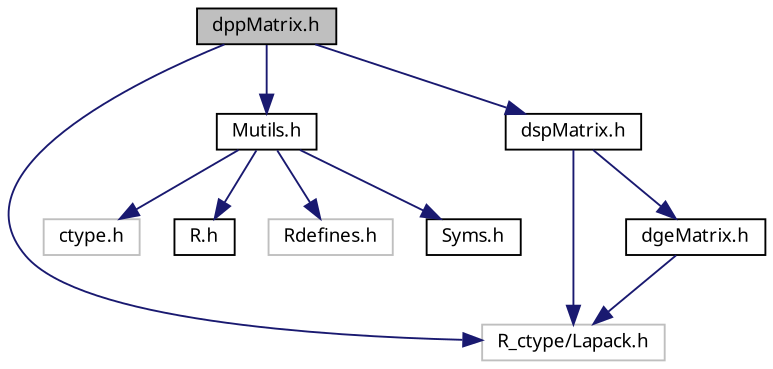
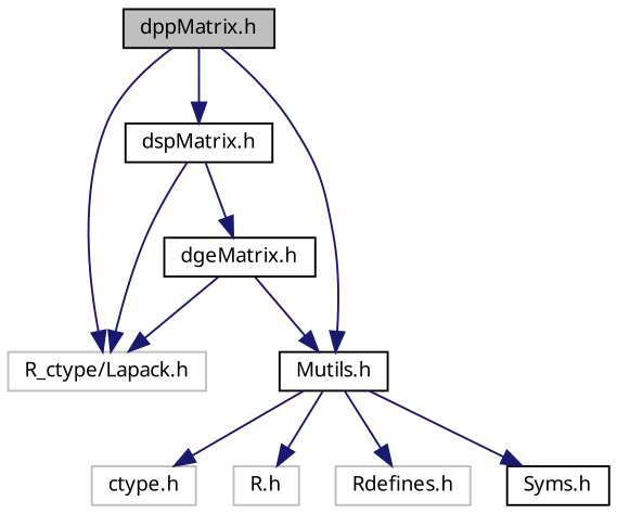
  digraph {
    node [color=black fillcolor=white fontname="FreeSans.ttf" fontsize=10 shape=record style=filled]
    edge [color=midnightblue fontname="FreeSans.ttf" fontsize=10 labelfontname="FreeSans.ttf" labelfontsize=10 style=solid]
    n1 [fillcolor=grey75 fontcolor=black height=0.2 label="dppMatrix.h" width=0.4]
    n2 [color=grey75 height=0.2 label="R_ctype/Lapack.h" width=0.4]
    n3 [height=0.2 label="Mutils.h" width=0.4]
    n4 [height=0.2 label="dspMatrix.h" width=0.4]
    n5 [color=grey75 height=0.2 label="ctype.h" width=0.4]
-   n6 [height=0.2 label="R.h" width=0.4]
+   n6 [color=grey75 height=0.2 label="R.h" width=0.4]
    n7 [color=grey75 height=0.2 label="Rdefines.h" width=0.4]
    n8 [height=0.2 label="Syms.h" width=0.4]
    n9 [height=0.2 label="dgeMatrix.h" width=0.4]
    n1 -> n2
    n1 -> n3
    n1 -> n4
    n3 -> n5
    n3 -> n6
    n3 -> n7
    n3 -> n8
    n4 -> n2
    n4 -> n9
    n9 -> n2
+   n9 -> n3
  }
